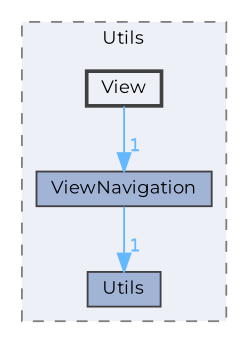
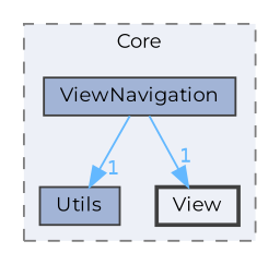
  digraph {
    compound=true
    fontname=Montserrat
    node [color=grey25 fillcolor="#a2b4d6" fontname=Montserrat fontsize=10 shape=box style=filled]
    edge [color=steelblue1 fontcolor=steelblue1 fontname=Montserrat fontsize=10 headlabel=1 labeldistance=1.5 labelfontname=Helvetica labelfontsize=10]
    n1 [height=0.2 label=Utils width=0.4]
    n2 [height=0.2 label=ViewNavigation width=0.4]
    n3 [fillcolor="#edf0f7" height=0.2 label=View style="filled,bold" width=0.4]
    subgraph cluster_1 {
      bgcolor="#edf0f7"
      fontsize=10
-     label=Utils
+     label=Core
      pencolor=grey50
      style="filled,dashed"
      n1
      n2
      n3
    }
    n2 -> n1
-   n3 -> n2
+   n2 -> n3
  }
